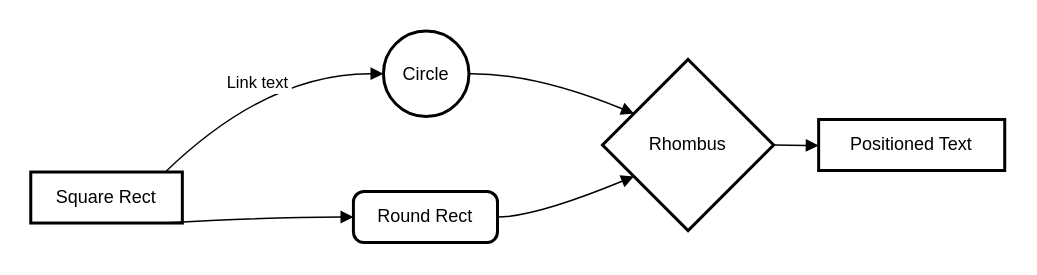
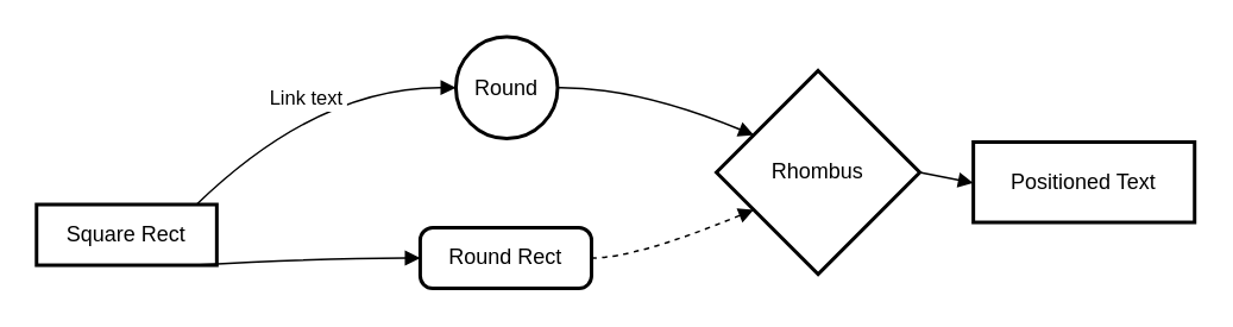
  <mxCell id="0" />
  <mxCell id="1" parent="0" />
  <mxCell id="2" value="Square Rect" style="whiteSpace=wrap;strokeWidth=2;" vertex="1" parent="1"><mxGeometry x="20" y="114" width="101" height="34" as="geometry" /></mxCell>
- <mxCell id="3" value="Circle" style="ellipse;aspect=fixed;strokeWidth=2;whiteSpace=wrap;" vertex="1" parent="1"><mxGeometry x="255" width="57" height="57" as="geometry" y="20" /></mxCell>
+ <mxCell id="3" value="Round" style="ellipse;aspect=fixed;strokeWidth=2;whiteSpace=wrap;" vertex="1" parent="1"><mxGeometry x="255" width="57" height="57" as="geometry" y="20" /></mxCell>
  <mxCell id="4" value="Round Rect" style="rounded=1;absoluteArcSize=1;arcSize=14;whiteSpace=wrap;strokeWidth=2;" vertex="1" parent="1"><mxGeometry x="235" y="127" width="96" height="34" as="geometry" /></mxCell>
  <mxCell id="5" value="Rhombus" style="rhombus;strokeWidth=2;whiteSpace=wrap;" vertex="1" parent="1"><mxGeometry x="401" y="39" width="114" height="114" as="geometry" /></mxCell>
- <mxCell id="6" value="Positioned Text" style="whiteSpace=wrap;strokeWidth=2;" vertex="1" parent="1"><mxGeometry x="545" y="79" width="124" height="34" as="geometry" /></mxCell>
+ <mxCell id="6" value="Positioned Text" style="whiteSpace=wrap;strokeWidth=2;" vertex="1" parent="1"><mxGeometry x="545" y="79" width="124" height="45" as="geometry" /></mxCell>
  <mxCell id="7" value="Link text" style="curved=1;startArrow=none;endArrow=block;exitX=0.88;exitY=0.01;entryX=-0.01;entryY=0.5;" edge="1" parent="1" source="2" target="3"><mxGeometry relative="1" as="geometry"><Array as="points"><mxPoint x="178" y="48" /></Array></mxGeometry></mxCell>
  <mxCell id="8" value="" style="curved=1;startArrow=none;endArrow=block;exitX=0.88;exitY=1.01;entryX=0;entryY=0.5;" edge="1" parent="1" source="2" target="4"><mxGeometry relative="1" as="geometry"><Array as="points"><mxPoint x="178" y="144" /></Array></mxGeometry></mxCell>
  <mxCell id="9" value="" style="curved=1;startArrow=none;endArrow=block;exitX=0.99;exitY=0.5;entryX=0;entryY=0.21;" edge="1" parent="1" source="3" target="5"><mxGeometry relative="1" as="geometry"><Array as="points"><mxPoint x="356" y="48" /></Array></mxGeometry></mxCell>
- <mxCell id="10" value="" style="curved=1;startArrow=none;endArrow=block;exitX=1;exitY=0.5;entryX=0;entryY=0.79;" edge="1" parent="1" source="4" target="5"><mxGeometry relative="1" as="geometry"><Array as="points"><mxPoint x="356" y="144" /></Array></mxGeometry></mxCell>
+ <mxCell id="10" value="" style="curved=1;startArrow=none;endArrow=block;exitX=1;exitY=0.5;entryX=0;entryY=0.79;dashed=1;" edge="1" parent="1" source="4" target="5"><mxGeometry relative="1" as="geometry"><Array as="points"><mxPoint x="356" y="144" /></Array></mxGeometry></mxCell>
  <mxCell id="11" value="" style="curved=1;startArrow=none;endArrow=block;exitX=1;exitY=0.5;entryX=0;entryY=0.51;" edge="1" parent="1" source="5" target="6"><mxGeometry relative="1" as="geometry"><Array as="points" /></mxGeometry></mxCell>
